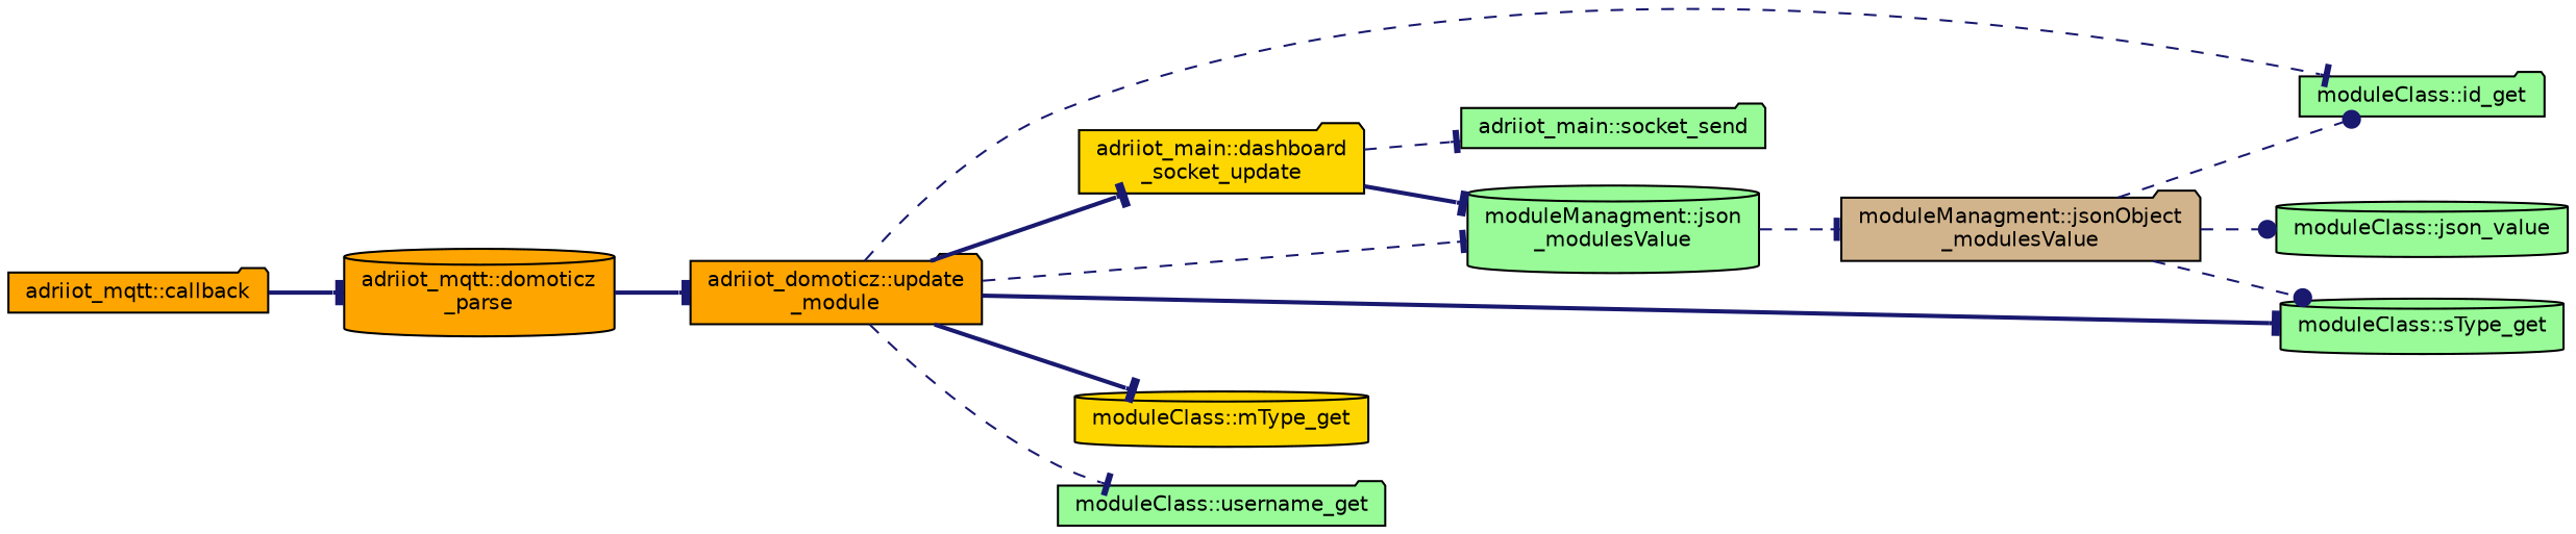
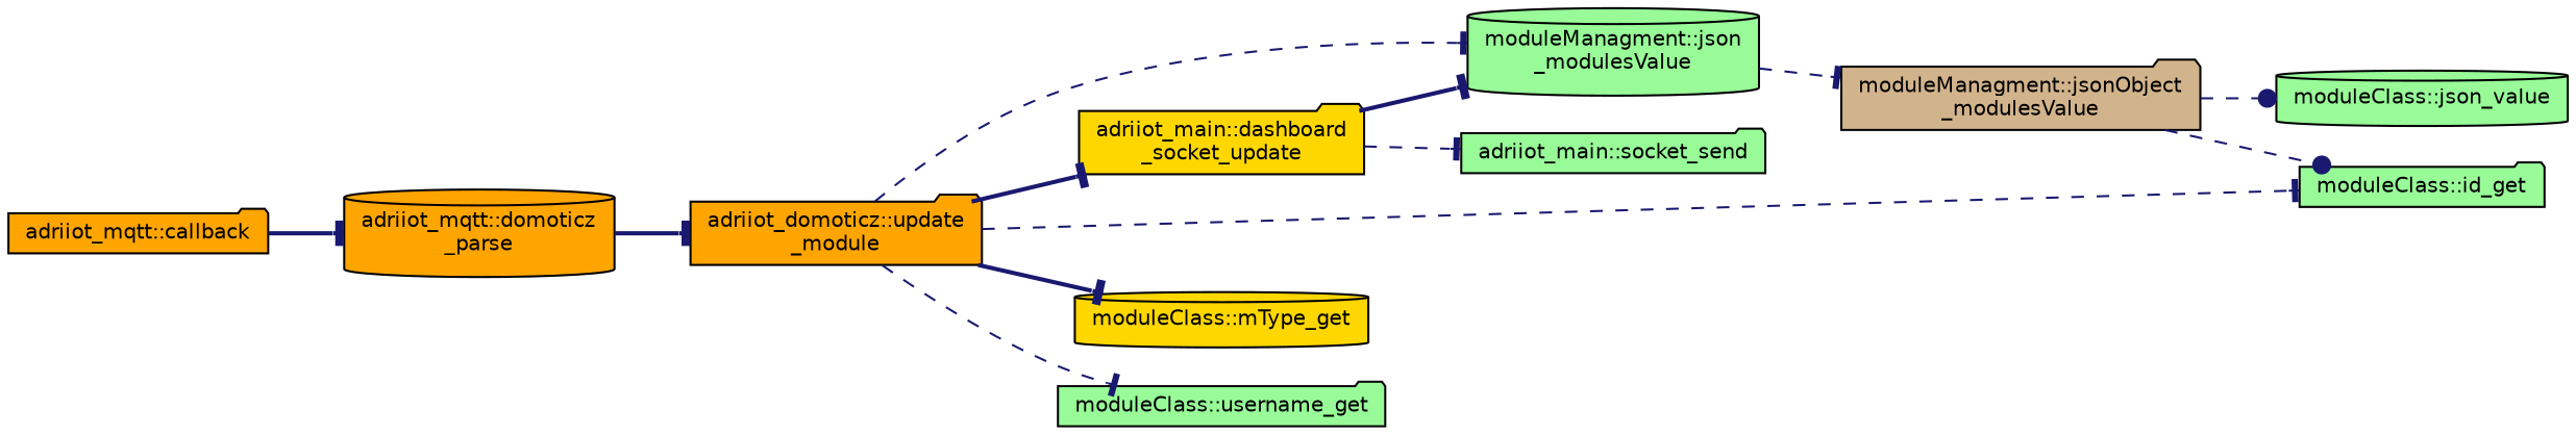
  digraph {
    rankdir=LR
    node [color=black fillcolor=palegreen fontname=Helvetica fontsize=10 shape=folder style=filled]
    edge [arrowhead=tee color=midnightblue fontname=Helvetica fontsize=10 labelfontname=Helvetica labelfontsize=10 style=dashed]
    n1 [fillcolor=orange fontcolor=black height=0.2 label="adriiot_mqtt::callback" width=0.4]
    n2 [fillcolor=orange height=0.2 label="adriiot_mqtt::domoticz\l_parse" shape=cylinder width=0.4]
    n3 [fillcolor=orange height=0.2 label="adriiot_domoticz::update\l_module" width=0.4]
    n4 [fillcolor=gold height=0.2 label="adriiot_main::dashboard\l_socket_update" width=0.4]
    n5 [height=0.2 label="moduleManagment::json\l_modulesValue" shape=cylinder width=0.4]
    n6 [height=0.2 label="moduleClass::id_get" width=0.4]
-   n7 [height=0.2 label="moduleClass::sType_get" shape=cylinder width=0.4]
    n8 [fillcolor=gold height=0.2 label="moduleClass::mType_get" shape=cylinder width=0.4]
    n9 [height=0.2 label="moduleClass::username_get" width=0.4]
    n10 [height=0.2 label="adriiot_main::socket_send" width=0.4]
    n11 [fillcolor=tan height=0.2 label="moduleManagment::jsonObject\l_modulesValue" width=0.4]
    n12 [height=0.2 label="moduleClass::json_value" shape=cylinder width=0.4]
    n1 -> n2 [style=bold]
    n2 -> n3 [style=bold]
    n3 -> n4 [style=bold]
    n3 -> n5
    n3 -> n6
-   n3 -> n7 [style=bold]
    n3 -> n8 [style=bold]
    n3 -> n9
    n4 -> n5 [style=bold]
    n4 -> n10
    n5 -> n11
    n11 -> n6 [arrowhead=dot]
-   n11 -> n7 [arrowhead=dot]
    n11 -> n12 [arrowhead=dot]
  }
